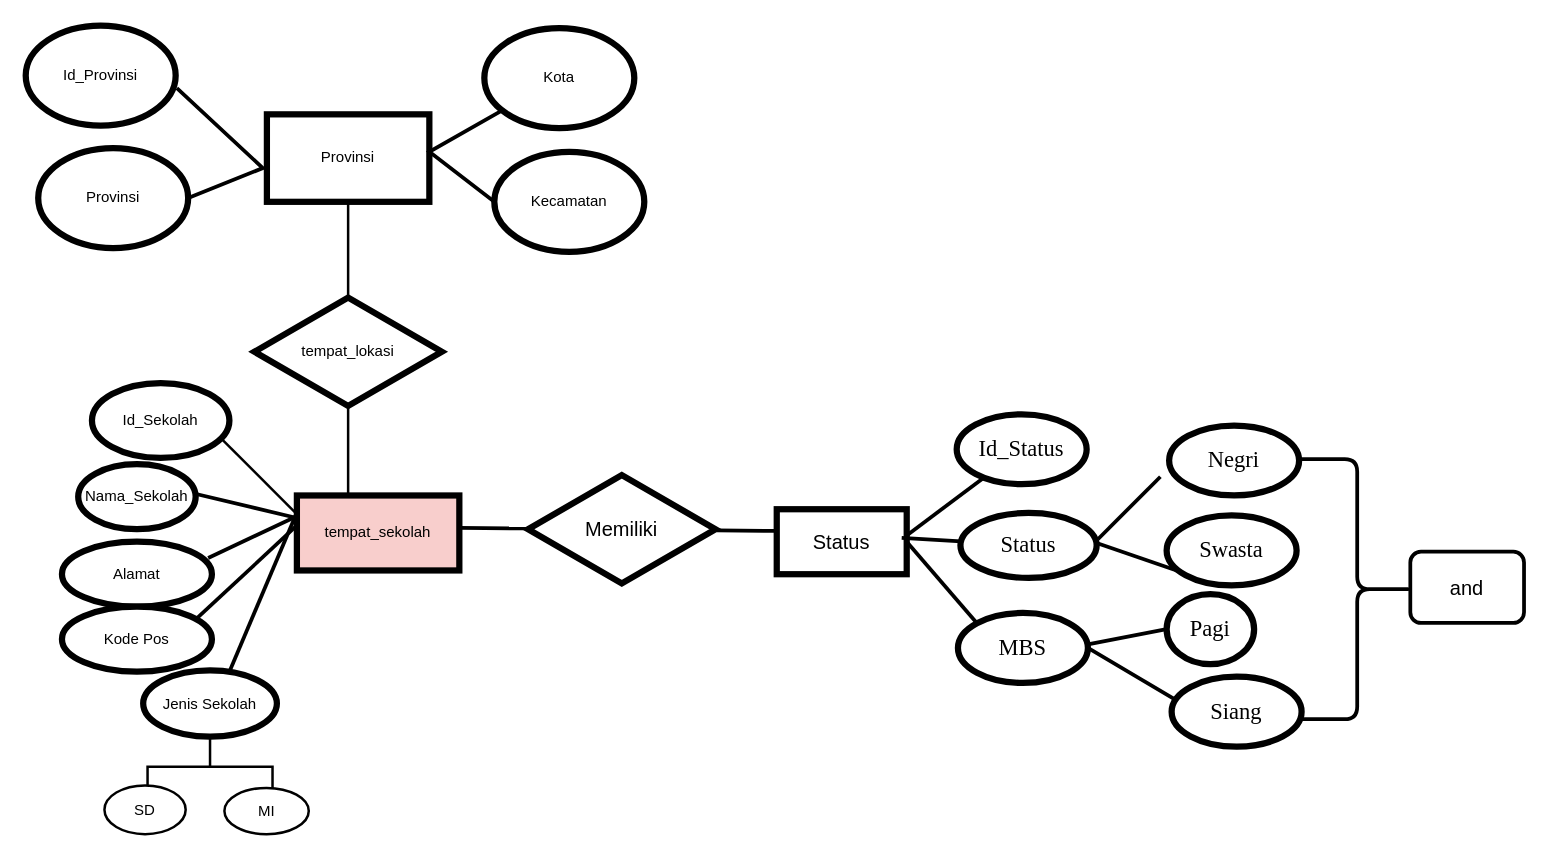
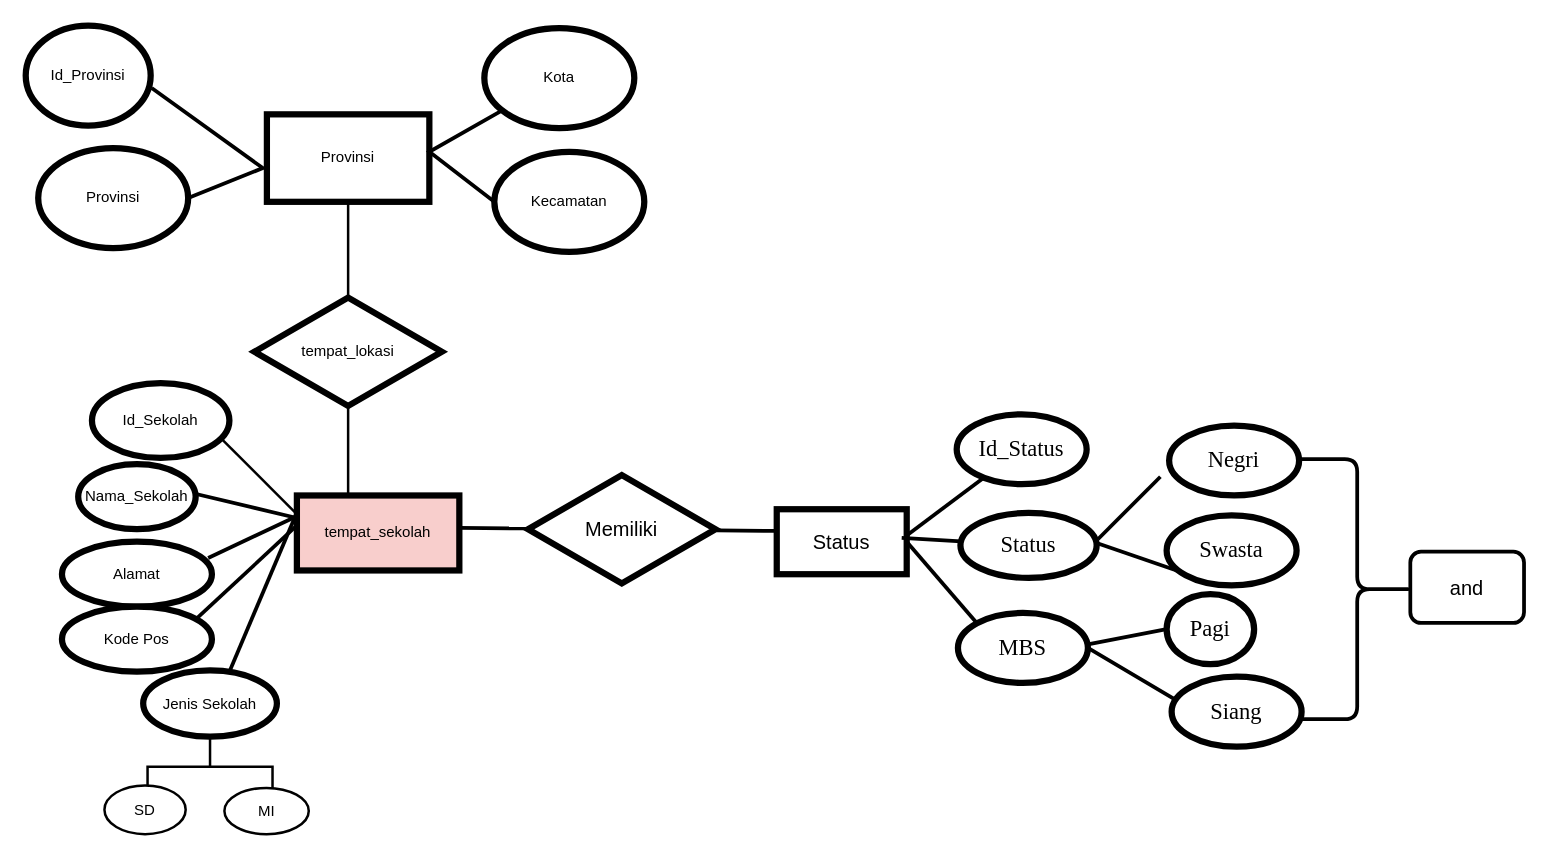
  <mxCell id="0" />
  <mxCell id="1" parent="0" />
  <mxCell id="2" value="Provinsi" style="rounded=0;whiteSpace=wrap;html=1;strokeColor=#000000;strokeWidth=5;" parent="1" vertex="1"><mxGeometry x="213" y="91" width="130" height="70" as="geometry" /></mxCell>
- <mxCell id="3" value="Id_Provinsi" style="ellipse;whiteSpace=wrap;html=1;strokeColor=#000000;strokeWidth=5;" parent="1" vertex="1"><mxGeometry x="20" y="20" width="120" height="80" as="geometry" /></mxCell>
+ <mxCell id="3" value="Id_Provinsi" style="ellipse;whiteSpace=wrap;html=1;strokeColor=#000000;strokeWidth=5;" parent="1" vertex="1"><mxGeometry x="20" y="20" width="100" height="80" as="geometry" /></mxCell>
  <mxCell id="4" value="Provinsi" style="ellipse;whiteSpace=wrap;html=1;strokeColor=#000000;strokeWidth=5;" parent="1" vertex="1"><mxGeometry x="30" y="118" width="120" height="80" as="geometry" /></mxCell>
  <mxCell id="5" value="Kota" style="ellipse;whiteSpace=wrap;html=1;strokeColor=#000000;strokeWidth=5;" parent="1" vertex="1"><mxGeometry x="387" y="22" width="120" height="80" as="geometry" /></mxCell>
  <mxCell id="6" value="Kecamatan" style="ellipse;whiteSpace=wrap;html=1;strokeColor=#000000;strokeWidth=5;" parent="1" vertex="1"><mxGeometry x="395" y="121" width="120" height="80" as="geometry" /></mxCell>
  <mxCell id="7" value="" style="edgeStyle=orthogonalEdgeStyle;rounded=0;orthogonalLoop=1;jettySize=auto;html=1;" parent="1" source="8" target="10" edge="1"><mxGeometry relative="1" as="geometry" /></mxCell>
  <mxCell id="8" value="" style="line;strokeWidth=2;direction=south;html=1;strokeColor=#000000;" parent="1" vertex="1"><mxGeometry x="273" y="161" width="10" height="80" as="geometry" /></mxCell>
  <mxCell id="9" value="tempat_lokasi" style="html=1;whiteSpace=wrap;aspect=fixed;shape=isoRectangle;strokeColor=#000000;strokeWidth=5;" parent="1" vertex="1"><mxGeometry x="203" y="236" width="150" height="90" as="geometry" /></mxCell>
  <mxCell id="10" value="" style="line;strokeWidth=2;direction=south;html=1;strokeColor=#000000;" parent="1" vertex="1"><mxGeometry x="273" y="326" width="10" height="68" as="geometry" /></mxCell>
  <mxCell id="11" value="tempat_sekolah" style="rounded=0;whiteSpace=wrap;html=1;strokeColor=#000000;strokeWidth=5;fillColor=#f8cecc;" parent="1" vertex="1"><mxGeometry x="237" y="396" width="130" height="60" as="geometry" /></mxCell>
  <mxCell id="12" value="" style="line;strokeWidth=2;direction=south;html=1;strokeColor=#000000;rotation=-45;" parent="1" vertex="1"><mxGeometry x="199.75" y="333.75" width="10" height="90" as="geometry" /></mxCell>
  <mxCell id="13" value="Id_Sekolah" style="ellipse;whiteSpace=wrap;html=1;strokeColor=#000000;strokeWidth=5;" parent="1" vertex="1"><mxGeometry x="73" y="306" width="110" height="60" as="geometry" /></mxCell>
  <mxCell id="14" value="" style="endArrow=none;html=1;rounded=0;strokeWidth=3;" parent="1" edge="1"><mxGeometry width="50" height="50" relative="1" as="geometry"><mxPoint x="153" y="394" as="sourcePoint" /><mxPoint x="237" y="414" as="targetPoint" /></mxGeometry></mxCell>
  <mxCell id="15" value="Nama_Sekolah" style="ellipse;whiteSpace=wrap;html=1;strokeColor=#000000;strokeWidth=5;" parent="1" vertex="1"><mxGeometry x="62" y="371" width="94" height="52" as="geometry" /></mxCell>
  <mxCell id="16" value="" style="endArrow=none;html=1;rounded=0;strokeWidth=3;" parent="1" edge="1"><mxGeometry width="50" height="50" relative="1" as="geometry"><mxPoint x="166" y="446" as="sourcePoint" /><mxPoint x="236" y="413" as="targetPoint" /></mxGeometry></mxCell>
  <mxCell id="17" value="Alamat" style="ellipse;whiteSpace=wrap;html=1;strokeColor=#000000;strokeWidth=5;" parent="1" vertex="1"><mxGeometry x="49" y="433" width="120" height="52" as="geometry" /></mxCell>
  <mxCell id="18" value="" style="endArrow=none;html=1;rounded=0;strokeWidth=3;" parent="1" edge="1"><mxGeometry width="50" height="50" relative="1" as="geometry"><mxPoint x="153" y="498" as="sourcePoint" /><mxPoint x="237" y="420" as="targetPoint" /></mxGeometry></mxCell>
  <mxCell id="19" value="Kode Pos" style="ellipse;whiteSpace=wrap;html=1;strokeColor=#000000;strokeWidth=5;" parent="1" vertex="1"><mxGeometry x="49" y="485" width="120" height="52" as="geometry" /></mxCell>
  <mxCell id="20" value="" style="endArrow=none;html=1;rounded=0;strokeWidth=3;entryX=1;entryY=0.5;entryDx=0;entryDy=0;entryPerimeter=0;" parent="1" target="12" edge="1"><mxGeometry width="50" height="50" relative="1" as="geometry"><mxPoint x="183" y="537" as="sourcePoint" /><mxPoint x="233" y="420" as="targetPoint" /></mxGeometry></mxCell>
  <mxCell id="21" value="Jenis Sekolah" style="ellipse;whiteSpace=wrap;html=1;strokeColor=#000000;strokeWidth=5;" parent="1" vertex="1"><mxGeometry x="114" y="536" width="107" height="53" as="geometry" /></mxCell>
  <mxCell id="22" value="" style="strokeWidth=2;html=1;shape=mxgraph.flowchart.annotation_2;align=left;labelPosition=right;pointerEvents=1;strokeColor=#000000;rotation=90;" parent="1" vertex="1"><mxGeometry x="142.5" y="563" width="50" height="100" as="geometry" /></mxCell>
  <mxCell id="23" value="SD" style="strokeWidth=2;html=1;shape=mxgraph.flowchart.start_1;whiteSpace=wrap;strokeColor=#000000;" parent="1" vertex="1"><mxGeometry x="83" y="628" width="65" height="39" as="geometry" /></mxCell>
  <mxCell id="24" value="MI" style="strokeWidth=2;html=1;shape=mxgraph.flowchart.start_1;whiteSpace=wrap;strokeColor=#000000;" parent="1" vertex="1"><mxGeometry x="179" y="630" width="67.5" height="37" as="geometry" /></mxCell>
  <mxCell id="25" value="" style="endArrow=none;html=1;rounded=0;strokeWidth=3;" parent="1" target="26" edge="1"><mxGeometry width="50" height="50" relative="1" as="geometry"><mxPoint x="367" y="422" as="sourcePoint" /><mxPoint x="426" y="422" as="targetPoint" /></mxGeometry></mxCell>
  <mxCell id="26" value="&lt;font size=&quot;3&quot;&gt;Memiliki&lt;/font&gt;" style="html=1;whiteSpace=wrap;aspect=fixed;shape=isoRectangle;strokeColor=#000000;strokeWidth=5;" parent="1" vertex="1"><mxGeometry x="422" y="378" width="150" height="90" as="geometry" /></mxCell>
  <mxCell id="27" value="" style="endArrow=none;html=1;rounded=0;strokeWidth=3;" parent="1" edge="1"><mxGeometry width="50" height="50" relative="1" as="geometry"><mxPoint x="573" y="424" as="sourcePoint" /><mxPoint x="628" y="424.423" as="targetPoint" /></mxGeometry></mxCell>
  <mxCell id="28" value="&lt;font size=&quot;3&quot;&gt;Status&lt;/font&gt;" style="rounded=0;whiteSpace=wrap;html=1;strokeColor=#000000;strokeWidth=5;" parent="1" vertex="1"><mxGeometry x="621" y="407" width="104" height="52" as="geometry" /></mxCell>
  <mxCell id="29" value="" style="endArrow=none;html=1;rounded=0;strokeWidth=3;fontFamily=Times New Roman;fontSize=18;fontColor=#000000;" parent="1" target="30" edge="1"><mxGeometry width="50" height="50" relative="1" as="geometry"><mxPoint x="725" y="428" as="sourcePoint" /><mxPoint x="775" y="378" as="targetPoint" /></mxGeometry></mxCell>
  <mxCell id="30" value="Id_Status" style="ellipse;whiteSpace=wrap;html=1;strokeColor=#000000;strokeWidth=5;fontFamily=Times New Roman;fontSize=18;fontColor=#000000;" parent="1" vertex="1"><mxGeometry x="765" y="331" width="104" height="56" as="geometry" /></mxCell>
  <mxCell id="31" value="" style="endArrow=none;html=1;rounded=0;strokeWidth=3;fontFamily=Times New Roman;fontSize=18;fontColor=#000000;exitX=1;exitY=0.5;exitDx=0;exitDy=0;" parent="1" target="32" edge="1"><mxGeometry width="50" height="50" relative="1" as="geometry"><mxPoint x="721" y="430" as="sourcePoint" /><mxPoint x="773" y="417" as="targetPoint" /></mxGeometry></mxCell>
  <mxCell id="32" value="Status" style="ellipse;whiteSpace=wrap;html=1;strokeColor=#000000;strokeWidth=5;fontFamily=Times New Roman;fontSize=18;fontColor=#000000;" parent="1" vertex="1"><mxGeometry x="768" y="410" width="109" height="52" as="geometry" /></mxCell>
  <mxCell id="33" value="" style="endArrow=none;html=1;rounded=0;strokeWidth=3;fontFamily=Times New Roman;fontSize=18;fontColor=#000000;entryX=0;entryY=0;entryDx=0;entryDy=0;" parent="1" target="34" edge="1"><mxGeometry width="50" height="50" relative="1" as="geometry"><mxPoint x="725" y="433" as="sourcePoint" /><mxPoint x="751" y="485" as="targetPoint" /></mxGeometry></mxCell>
  <mxCell id="34" value="MBS" style="ellipse;whiteSpace=wrap;html=1;strokeColor=#000000;strokeWidth=5;fontFamily=Times New Roman;fontSize=18;fontColor=#000000;" parent="1" vertex="1"><mxGeometry x="766" y="490" width="104" height="56" as="geometry" /></mxCell>
  <mxCell id="35" value="" style="endArrow=none;html=1;rounded=0;strokeWidth=3;fontFamily=Times New Roman;fontSize=18;fontColor=#000000;" parent="1" edge="1"><mxGeometry width="50" height="50" relative="1" as="geometry"><mxPoint x="878" y="431" as="sourcePoint" /><mxPoint x="928" y="381" as="targetPoint" /></mxGeometry></mxCell>
  <mxCell id="36" value="" style="endArrow=none;html=1;rounded=0;strokeWidth=3;fontFamily=Times New Roman;fontSize=18;fontColor=#000000;" parent="1" edge="1"><mxGeometry width="50" height="50" relative="1" as="geometry"><mxPoint x="877" y="434" as="sourcePoint" /><mxPoint x="941" y="456" as="targetPoint" /></mxGeometry></mxCell>
  <mxCell id="37" value="" style="endArrow=none;html=1;rounded=0;strokeWidth=3;fontFamily=Times New Roman;fontSize=18;fontColor=#000000;entryX=0;entryY=0.5;entryDx=0;entryDy=0;" parent="1" target="41" edge="1"><mxGeometry width="50" height="50" relative="1" as="geometry"><mxPoint x="871" y="515" as="sourcePoint" /><mxPoint x="946" y="485" as="targetPoint" /></mxGeometry></mxCell>
  <mxCell id="38" value="" style="endArrow=none;html=1;rounded=0;strokeWidth=3;fontFamily=Times New Roman;fontSize=18;fontColor=#000000;" parent="1" edge="1"><mxGeometry width="50" height="50" relative="1" as="geometry"><mxPoint x="870" y="518" as="sourcePoint" /><mxPoint x="946" y="563" as="targetPoint" /></mxGeometry></mxCell>
  <mxCell id="39" value="Negri" style="ellipse;whiteSpace=wrap;html=1;strokeColor=#000000;strokeWidth=5;fontFamily=Times New Roman;fontSize=18;fontColor=#000000;" parent="1" vertex="1"><mxGeometry x="935" y="340" width="104" height="56" as="geometry" /></mxCell>
  <mxCell id="40" value="Swasta" style="ellipse;whiteSpace=wrap;html=1;strokeColor=#000000;strokeWidth=5;fontFamily=Times New Roman;fontSize=18;fontColor=#000000;" parent="1" vertex="1"><mxGeometry x="933" y="412" width="104" height="56" as="geometry" /></mxCell>
  <mxCell id="41" value="Pagi" style="ellipse;whiteSpace=wrap;html=1;strokeColor=#000000;strokeWidth=5;fontFamily=Times New Roman;fontSize=18;fontColor=#000000;" parent="1" vertex="1"><mxGeometry x="933" y="475" width="70" height="56" as="geometry" /></mxCell>
  <mxCell id="42" value="Siang" style="ellipse;whiteSpace=wrap;html=1;strokeColor=#000000;strokeWidth=5;fontFamily=Times New Roman;fontSize=18;fontColor=#000000;" parent="1" vertex="1"><mxGeometry x="937" y="541" width="104" height="56" as="geometry" /></mxCell>
  <mxCell id="43" value="" style="endArrow=none;html=1;rounded=0;strokeWidth=3;fontFamily=Times New Roman;fontSize=18;fontColor=#000000;exitX=1;exitY=0.5;exitDx=0;exitDy=0;entryX=1.008;entryY=0.625;entryDx=0;entryDy=0;entryPerimeter=0;" parent="1" source="4" target="3" edge="1"><mxGeometry width="50" height="50" relative="1" as="geometry"><mxPoint x="105.75" y="67" as="sourcePoint" /><mxPoint x="155.75" y="17" as="targetPoint" /><Array as="points"><mxPoint x="209.75" y="134" /></Array></mxGeometry></mxCell>
  <mxCell id="44" value="" style="endArrow=none;html=1;rounded=0;strokeWidth=3;fontFamily=Times New Roman;fontSize=18;fontColor=#000000;exitX=0;exitY=0.5;exitDx=0;exitDy=0;" parent="1" source="6" target="5" edge="1"><mxGeometry width="50" height="50" relative="1" as="geometry"><mxPoint x="413" y="160" as="sourcePoint" /><mxPoint x="458" y="186" as="targetPoint" /><Array as="points"><mxPoint x="343" y="121" /></Array></mxGeometry></mxCell>
  <mxCell id="45" value="" style="shape=curlyBracket;whiteSpace=wrap;html=1;rounded=1;flipH=1;strokeWidth=3;" vertex="1" parent="1"><mxGeometry x="1040" y="367" width="91" height="208" as="geometry" /></mxCell>
  <mxCell id="46" value="&lt;font size=&quot;3&quot;&gt;and&lt;/font&gt;" style="rounded=1;whiteSpace=wrap;html=1;strokeWidth=3;" vertex="1" parent="1"><mxGeometry x="1128" y="441" width="91" height="57" as="geometry" /></mxCell>
